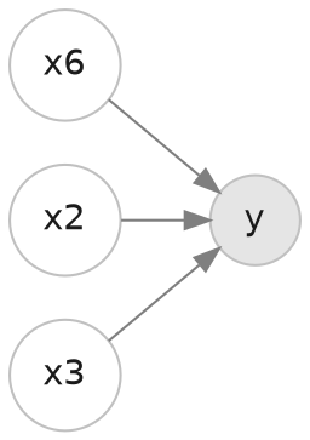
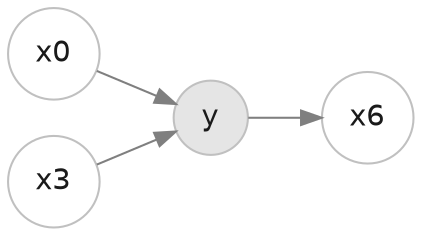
  digraph {
    rankdir=LR
    node [color=gray fillcolor=white fontcolor=gray10 fontname=Helvetica shape=circle style=filled]
    edge [color=gray50]
    n1 [label=x6]
    y [fillcolor=gray90]
-   x2
+   x2 [label=x0]
    x3
-   n1 -> y
+   y -> n1
    x2 -> y
    x3 -> y
  }
